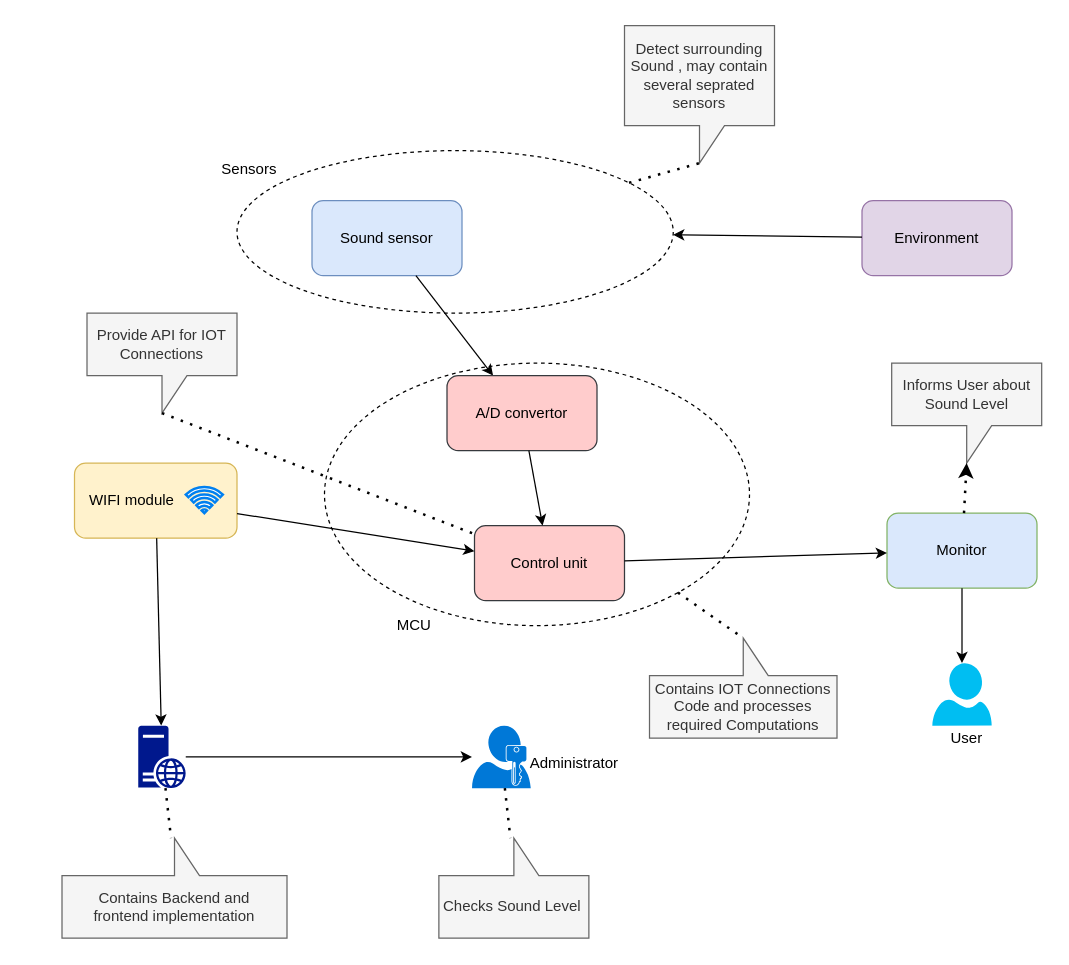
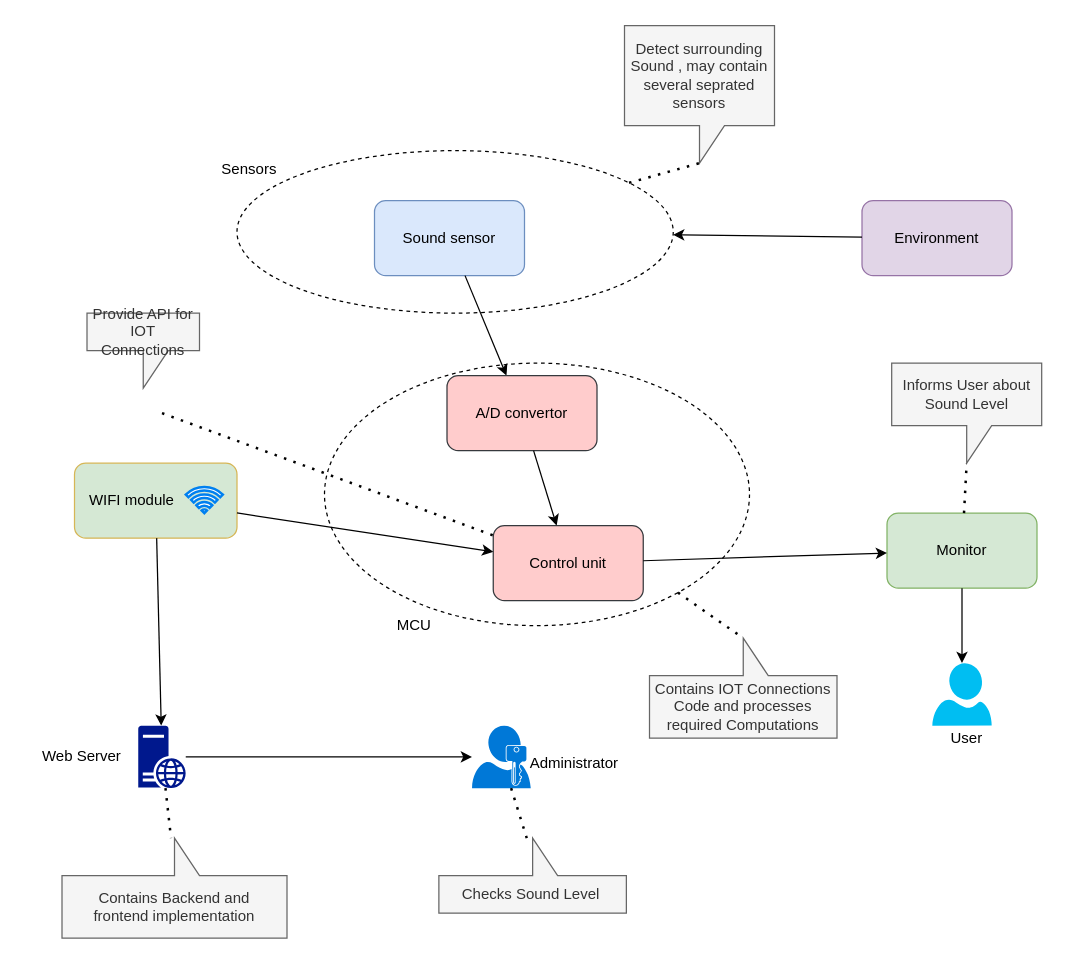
  <mxCell id="0" />
  <mxCell id="1" parent="0" />
  <mxCell id="2" value="" style="ellipse;whiteSpace=wrap;html=1;align=center;dashed=1;fillColor=none;perimeterSpacing=0;" parent="1" vertex="1"><mxGeometry x="259" y="290" width="340" height="210" as="geometry" /></mxCell>
  <mxCell id="3" value="" style="ellipse;whiteSpace=wrap;html=1;align=center;dashed=1;fillColor=none;perimeterSpacing=0;" parent="1" vertex="1"><mxGeometry x="189" y="120" width="349" height="130" as="geometry" /></mxCell>
- <mxCell id="4" value="Sound sensor" style="rounded=1;whiteSpace=wrap;html=1;fillColor=#dae8fc;strokeColor=#6c8ebf;" parent="1" vertex="1"><mxGeometry x="249" y="160" width="120" height="60" as="geometry" /></mxCell>
- <mxCell id="5" value="Control unit" style="rounded=1;whiteSpace=wrap;html=1;fillColor=#ffcccc;strokeColor=#36393d;" parent="1" vertex="1"><mxGeometry x="379" y="420" width="120" height="60" as="geometry" /></mxCell>
+ <mxCell id="4" value="Sound sensor" style="rounded=1;whiteSpace=wrap;html=1;fillColor=#dae8fc;strokeColor=#6c8ebf;" parent="1" vertex="1"><mxGeometry x="299" y="160" width="120" height="60" as="geometry" /></mxCell>
+ <mxCell id="5" value="Control unit" style="rounded=1;whiteSpace=wrap;html=1;fillColor=#ffcccc;strokeColor=#36393d;" parent="1" vertex="1"><mxGeometry x="394" y="420" width="120" height="60" as="geometry" /></mxCell>
  <mxCell id="6" value="" style="endArrow=classic;html=1;rounded=0;" parent="1" source="4" target="14" edge="1"><mxGeometry width="50" height="50" relative="1" as="geometry"><mxPoint x="389" y="550" as="sourcePoint" /><mxPoint x="439" y="500" as="targetPoint" /><Array as="points" /></mxGeometry></mxCell>
- <mxCell id="7" value="Monitor" style="rounded=1;whiteSpace=wrap;html=1;fillColor=#dae8fc;strokeColor=#82b366;" parent="1" vertex="1"><mxGeometry x="709" y="410" width="120" height="60" as="geometry" /></mxCell>
+ <mxCell id="7" value="Monitor" style="rounded=1;whiteSpace=wrap;html=1;fillColor=#d5e8d4;strokeColor=#82b366;" parent="1" vertex="1"><mxGeometry x="709" y="410" width="120" height="60" as="geometry" /></mxCell>
  <mxCell id="8" value="" style="endArrow=classic;html=1;rounded=0;" parent="1" source="5" target="7" edge="1"><mxGeometry width="50" height="50" relative="1" as="geometry"><mxPoint x="609" y="432.727" as="sourcePoint" /><mxPoint x="439" y="490" as="targetPoint" /></mxGeometry></mxCell>
  <mxCell id="9" value="Sensors" style="text;html=1;strokeColor=none;fillColor=none;align=center;verticalAlign=middle;whiteSpace=wrap;rounded=0;" parent="1" vertex="1"><mxGeometry x="169" y="120" width="60" height="30" as="geometry" /></mxCell>
  <mxCell id="10" value="&lt;span&gt;Environment&lt;/span&gt;" style="rounded=1;whiteSpace=wrap;html=1;fillColor=#e1d5e7;strokeColor=#9673a6;" parent="1" vertex="1"><mxGeometry x="689" y="160" width="120" height="60" as="geometry" /></mxCell>
  <mxCell id="11" value="" style="endArrow=classic;html=1;rounded=0;" parent="1" source="10" target="3" edge="1"><mxGeometry width="50" height="50" relative="1" as="geometry"><mxPoint x="389" y="540" as="sourcePoint" /><mxPoint x="679" y="450" as="targetPoint" /></mxGeometry></mxCell>
- <mxCell id="12" value="&amp;nbsp; &amp;nbsp;WIFI&amp;nbsp;module" style="rounded=1;whiteSpace=wrap;html=1;fillColor=#fff2cc;align=left;strokeColor=#d6b656;" parent="1" vertex="1"><mxGeometry x="59" y="370" width="130" height="60" as="geometry" /></mxCell>
+ <mxCell id="12" value="&amp;nbsp; &amp;nbsp;WIFI&amp;nbsp;module" style="rounded=1;whiteSpace=wrap;html=1;fillColor=#d5e8d4;align=left;strokeColor=#d6b656;" parent="1" vertex="1"><mxGeometry x="59" y="370" width="130" height="60" as="geometry" /></mxCell>
  <mxCell id="13" value="" style="endArrow=classic;html=1;rounded=0;" parent="1" source="12" target="5" edge="1"><mxGeometry width="50" height="50" relative="1" as="geometry"><mxPoint x="389" y="540" as="sourcePoint" /><mxPoint x="439" y="490" as="targetPoint" /></mxGeometry></mxCell>
  <mxCell id="14" value="A/D convertor" style="rounded=1;whiteSpace=wrap;html=1;fillColor=#ffcccc;strokeColor=#36393d;" parent="1" vertex="1"><mxGeometry x="357" y="300" width="120" height="60" as="geometry" /></mxCell>
  <mxCell id="15" value="" style="endArrow=classic;html=1;rounded=0;" parent="1" source="14" target="5" edge="1"><mxGeometry width="50" height="50" relative="1" as="geometry"><mxPoint x="179" y="370" as="sourcePoint" /><mxPoint x="229" y="320" as="targetPoint" /></mxGeometry></mxCell>
  <mxCell id="16" value="MCU" style="text;html=1;strokeColor=none;fillColor=none;align=center;verticalAlign=middle;whiteSpace=wrap;rounded=0;" parent="1" vertex="1"><mxGeometry x="310.5" y="490" width="40" height="20" as="geometry" /></mxCell>
  <mxCell id="17" value="" style="aspect=fixed;pointerEvents=1;shadow=0;dashed=0;html=1;strokeColor=none;labelPosition=center;verticalLabelPosition=bottom;verticalAlign=top;align=center;shape=mxgraph.mscae.enterprise.user_permissions;fillColor=#0078D7;" parent="1" vertex="1"><mxGeometry x="377" y="580" width="47" height="50" as="geometry" /></mxCell>
  <mxCell id="18" value="" style="verticalLabelPosition=bottom;html=1;verticalAlign=top;align=center;strokeColor=none;fillColor=#00BEF2;shape=mxgraph.azure.user;" parent="1" vertex="1"><mxGeometry x="745.25" y="530" width="47.5" height="50" as="geometry" /></mxCell>
  <mxCell id="19" value="User" style="text;html=1;strokeColor=none;fillColor=none;align=center;verticalAlign=middle;whiteSpace=wrap;rounded=0;" parent="1" vertex="1"><mxGeometry x="752.75" y="580" width="40" height="20" as="geometry" /></mxCell>
  <mxCell id="20" value="" style="endArrow=classic;html=1;" parent="1" source="7" target="18" edge="1"><mxGeometry width="50" height="50" relative="1" as="geometry"><mxPoint x="399" y="580" as="sourcePoint" /><mxPoint x="449" y="530" as="targetPoint" /></mxGeometry></mxCell>
  <mxCell id="21" value="" style="aspect=fixed;pointerEvents=1;shadow=0;dashed=0;html=1;strokeColor=none;labelPosition=center;verticalLabelPosition=bottom;verticalAlign=top;align=center;fillColor=#00188D;shape=mxgraph.mscae.enterprise.web_server" parent="1" vertex="1"><mxGeometry x="110" y="580" width="38" height="50" as="geometry" /></mxCell>
+ <mxCell id="22" value="Web Server" style="text;html=1;strokeColor=none;fillColor=none;align=center;verticalAlign=middle;whiteSpace=wrap;rounded=0;" parent="1" vertex="1"><mxGeometry x="20" y="595" width="90" height="20" as="geometry" /></mxCell>
  <mxCell id="23" value="" style="endArrow=classic;html=1;" parent="1" source="12" target="21" edge="1"><mxGeometry width="50" height="50" relative="1" as="geometry"><mxPoint x="399" y="580" as="sourcePoint" /><mxPoint x="449" y="530" as="targetPoint" /></mxGeometry></mxCell>
  <mxCell id="24" value="Administrator" style="text;html=1;strokeColor=none;fillColor=none;align=center;verticalAlign=middle;whiteSpace=wrap;rounded=0;" parent="1" vertex="1"><mxGeometry x="409" y="600" width="100" height="20" as="geometry" /></mxCell>
  <mxCell id="25" value="" style="endArrow=classic;html=1;" parent="1" source="21" target="17" edge="1"><mxGeometry width="50" height="50" relative="1" as="geometry"><mxPoint x="349" y="640" as="sourcePoint" /><mxPoint x="399" y="590" as="targetPoint" /></mxGeometry></mxCell>
  <mxCell id="26" value="" style="html=1;verticalLabelPosition=bottom;align=center;labelBackgroundColor=#ffffff;verticalAlign=top;strokeWidth=2;strokeColor=#0080F0;shadow=0;dashed=0;shape=mxgraph.ios7.icons.wifi;pointerEvents=1" parent="1" vertex="1"><mxGeometry x="148" y="389" width="29.7" height="21" as="geometry" /></mxCell>
  <mxCell id="27" value="Informs User about Sound Level" style="shape=callout;whiteSpace=wrap;html=1;perimeter=calloutPerimeter;fillColor=#f5f5f5;strokeColor=#666666;fontColor=#333333;" parent="1" vertex="1"><mxGeometry x="712.75" y="290" width="120" height="80" as="geometry" /></mxCell>
- <mxCell id="28" value="" style="endArrow=classic;dashed=1;html=1;dashPattern=1 3;strokeWidth=2;entryX=0;entryY=0;entryDx=60;entryDy=80;entryPerimeter=0;" parent="1" source="7" target="27" edge="1"><mxGeometry width="50" height="50" relative="1" as="geometry"><mxPoint x="399" y="460" as="sourcePoint" /><mxPoint x="449" y="410" as="targetPoint" /></mxGeometry></mxCell>
+ <mxCell id="28" value="" style="endArrow=none;dashed=1;html=1;dashPattern=1 3;strokeWidth=2;entryX=0;entryY=0;entryDx=60;entryDy=80;entryPerimeter=0;" parent="1" source="7" target="27" edge="1"><mxGeometry width="50" height="50" relative="1" as="geometry"><mxPoint x="399" y="460" as="sourcePoint" /><mxPoint x="449" y="410" as="targetPoint" /></mxGeometry></mxCell>
  <mxCell id="29" value="Detect surrounding Sound , may contain several seprated sensors" style="shape=callout;whiteSpace=wrap;html=1;perimeter=calloutPerimeter;fillColor=#f5f5f5;strokeColor=#666666;fontColor=#333333;" parent="1" vertex="1"><mxGeometry x="499" y="20" width="120" height="110" as="geometry" /></mxCell>
  <mxCell id="30" value="" style="endArrow=none;dashed=1;html=1;dashPattern=1 3;strokeWidth=2;entryX=0;entryY=0;entryDx=60;entryDy=110;entryPerimeter=0;" parent="1" source="3" target="29" edge="1"><mxGeometry width="50" height="50" relative="1" as="geometry"><mxPoint x="399" y="340" as="sourcePoint" /><mxPoint x="449" y="290" as="targetPoint" /></mxGeometry></mxCell>
  <mxCell id="31" value="Contains Backend and frontend&amp;nbsp;implementation" style="shape=callout;whiteSpace=wrap;html=1;perimeter=calloutPerimeter;flipV=1;fillColor=#f5f5f5;strokeColor=#666666;fontColor=#333333;" parent="1" vertex="1"><mxGeometry x="49" y="670" width="180" height="80" as="geometry" /></mxCell>
  <mxCell id="32" value="" style="endArrow=none;dashed=1;html=1;dashPattern=1 3;strokeWidth=2;" parent="1" source="21" target="31" edge="1"><mxGeometry width="50" height="50" relative="1" as="geometry"><mxPoint x="399" y="530" as="sourcePoint" /><mxPoint x="449" y="480" as="targetPoint" /></mxGeometry></mxCell>
- <mxCell id="33" value="Checks Sound Level&amp;nbsp;" style="shape=callout;whiteSpace=wrap;html=1;perimeter=calloutPerimeter;flipV=1;fillColor=#f5f5f5;strokeColor=#666666;fontColor=#333333;" parent="1" vertex="1"><mxGeometry x="350.5" y="670" width="120" height="80" as="geometry" /></mxCell>
+ <mxCell id="33" value="Checks Sound Level&amp;nbsp;" style="shape=callout;whiteSpace=wrap;html=1;perimeter=calloutPerimeter;flipV=1;fillColor=#f5f5f5;strokeColor=#666666;fontColor=#333333;" parent="1" vertex="1"><mxGeometry x="350.5" y="670" width="150" height="60" as="geometry" /></mxCell>
  <mxCell id="34" value="" style="endArrow=none;dashed=1;html=1;dashPattern=1 3;strokeWidth=2;" parent="1" source="17" target="33" edge="1"><mxGeometry width="50" height="50" relative="1" as="geometry"><mxPoint x="399" y="530" as="sourcePoint" /><mxPoint x="449" y="480" as="targetPoint" /></mxGeometry></mxCell>
- <mxCell id="35" value="Provide API for IOT Connections" style="shape=callout;whiteSpace=wrap;html=1;perimeter=calloutPerimeter;fillColor=#f5f5f5;strokeColor=#666666;fontColor=#333333;" parent="1" vertex="1"><mxGeometry x="69" y="250" width="120" height="80" as="geometry" /></mxCell>
+ <mxCell id="35" value="Provide API for IOT Connections" style="shape=callout;whiteSpace=wrap;html=1;perimeter=calloutPerimeter;fillColor=#f5f5f5;strokeColor=#666666;fontColor=#333333;" parent="1" vertex="1"><mxGeometry x="69" y="250" width="90" height="60" as="geometry" /></mxCell>
  <mxCell id="36" value="" style="endArrow=none;dashed=1;html=1;dashPattern=1 3;strokeWidth=2;exitX=0;exitY=0;exitDx=60;exitDy=80;exitPerimeter=0;" parent="1" source="35" target="5" edge="1"><mxGeometry width="50" height="50" relative="1" as="geometry"><mxPoint x="399" y="420" as="sourcePoint" /><mxPoint x="449" y="370" as="targetPoint" /></mxGeometry></mxCell>
  <mxCell id="37" value="Contains IOT Connections Code and processes required Computations" style="shape=callout;whiteSpace=wrap;html=1;perimeter=calloutPerimeter;align=center;flipV=1;fillColor=#f5f5f5;strokeColor=#666666;fontColor=#333333;" parent="1" vertex="1"><mxGeometry x="519" y="510" width="150" height="80" as="geometry" /></mxCell>
  <mxCell id="38" value="" style="endArrow=none;dashed=1;html=1;dashPattern=1 3;strokeWidth=2;entryX=0;entryY=0;entryDx=75;entryDy=80;entryPerimeter=0;" parent="1" source="2" target="37" edge="1"><mxGeometry width="50" height="50" relative="1" as="geometry"><mxPoint x="399" y="400" as="sourcePoint" /><mxPoint x="449" y="350" as="targetPoint" /></mxGeometry></mxCell>
